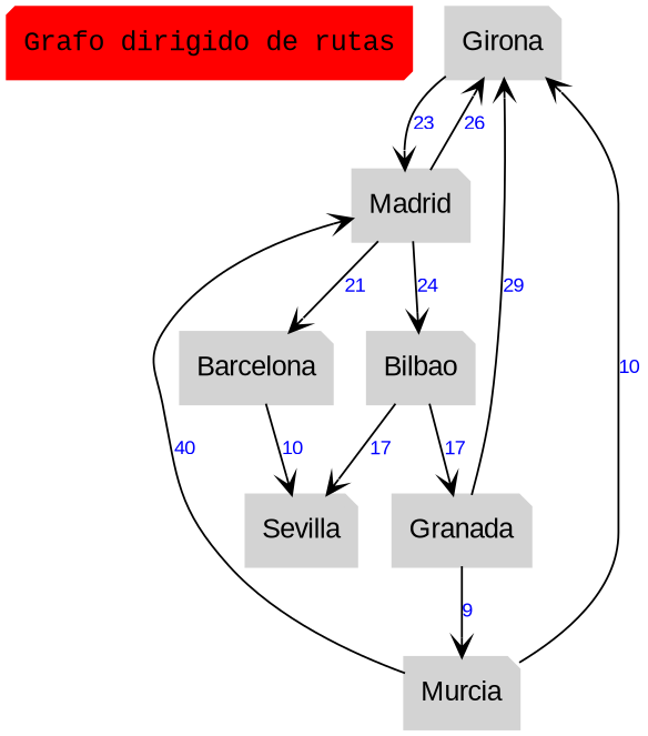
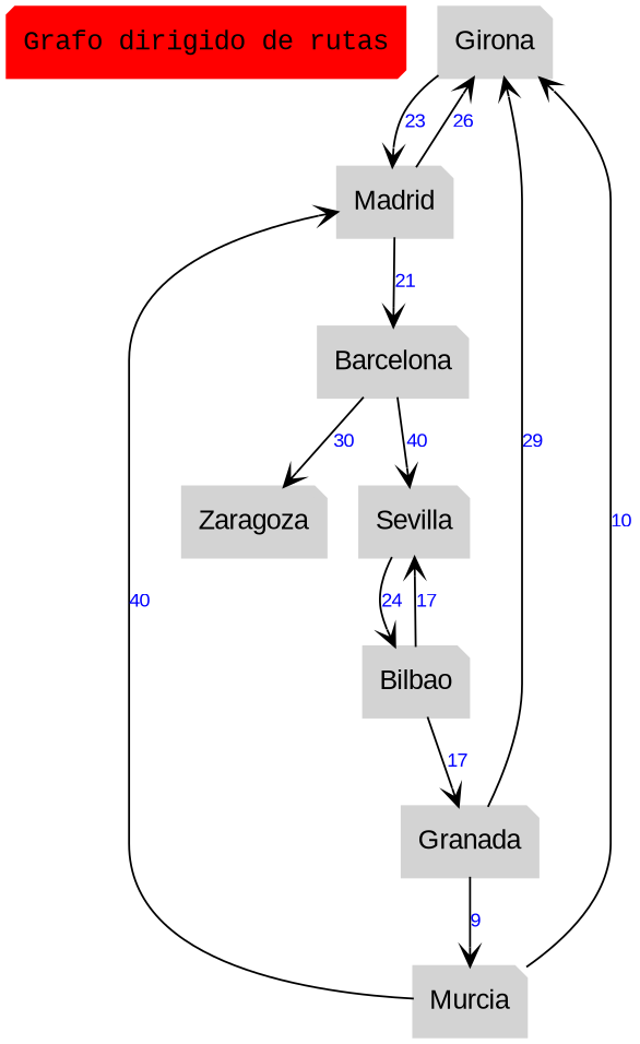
  digraph {
    node [color=lightgrey fontname=Arial penwidth=2 shape=note style=filled]
    edge [arrowhead=vee color=black fontcolor=blue fontname=Arial fontsize=10]
    n1 [color=red fontname="Courier New" label="Grafo dirigido de rutas" shape=box3d]
    Girona
    Madrid
    Barcelona
+   Zaragoza
    Sevilla
    Bilbao
    Granada
    Murcia
    Girona -> Madrid [label=23]
    Madrid -> Girona [label=26]
    Madrid -> Barcelona [label=21]
-   Barcelona -> Sevilla [label=10]
-   Madrid -> Bilbao [label=24]
+   Barcelona -> Zaragoza [label=30]
+   Barcelona -> Sevilla [label=40]
+   Sevilla -> Bilbao [label=24]
    Bilbao -> Sevilla [label=17]
    Bilbao -> Granada [label=17]
    Granada -> Girona [label=29]
    Granada -> Murcia [label=9]
    Murcia -> Girona [label=10]
    Murcia -> Madrid [label=40]
  }
